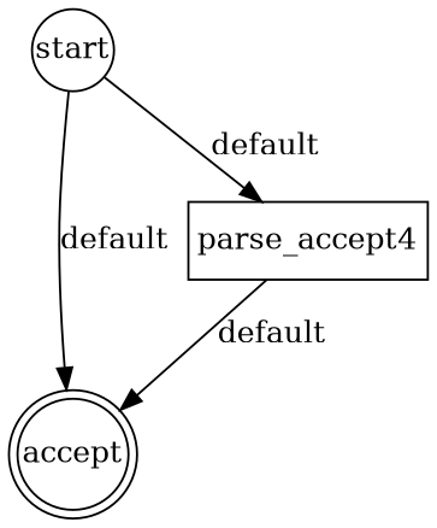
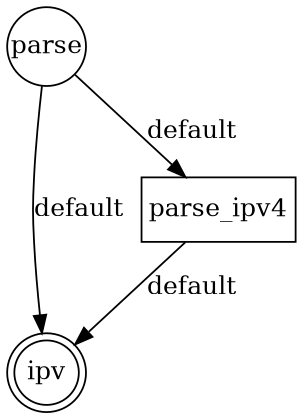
  digraph {
    node [margin="0,0" style=solid]
-   n1 [label=accept shape=doublecircle]
-   n2 [label=start shape=circle]
-   n3 [label=parse_accept4 margin="0.05,0" shape=box]
+   n1 [label=ipv shape=doublecircle]
+   n2 [label=parse shape=circle]
+   n3 [label=parse_ipv4 margin="0.05,0" shape=box]
    n2 -> n1 [label=default]
    n2 -> n3 [label=default]
    n3 -> n1 [label=default]
  }
